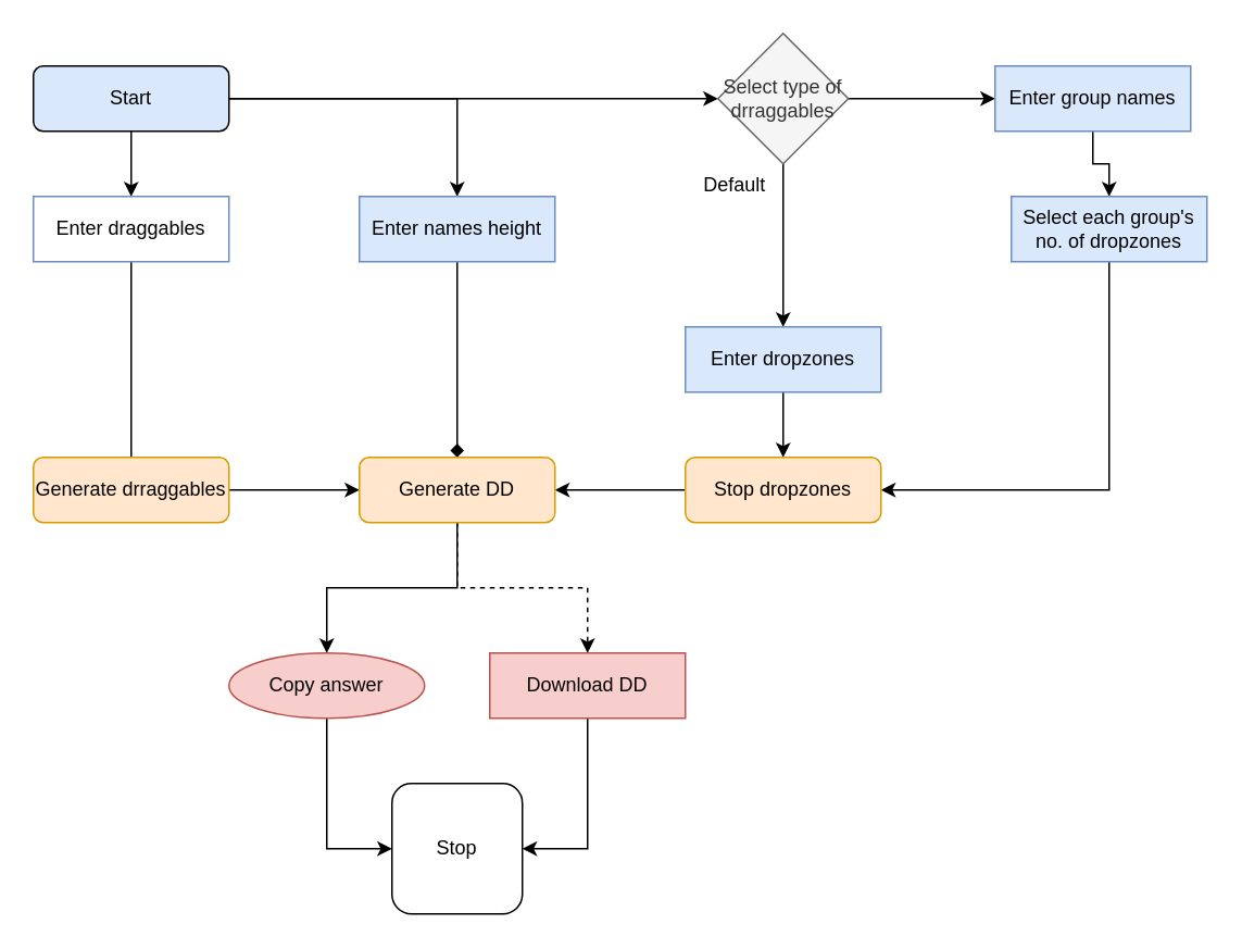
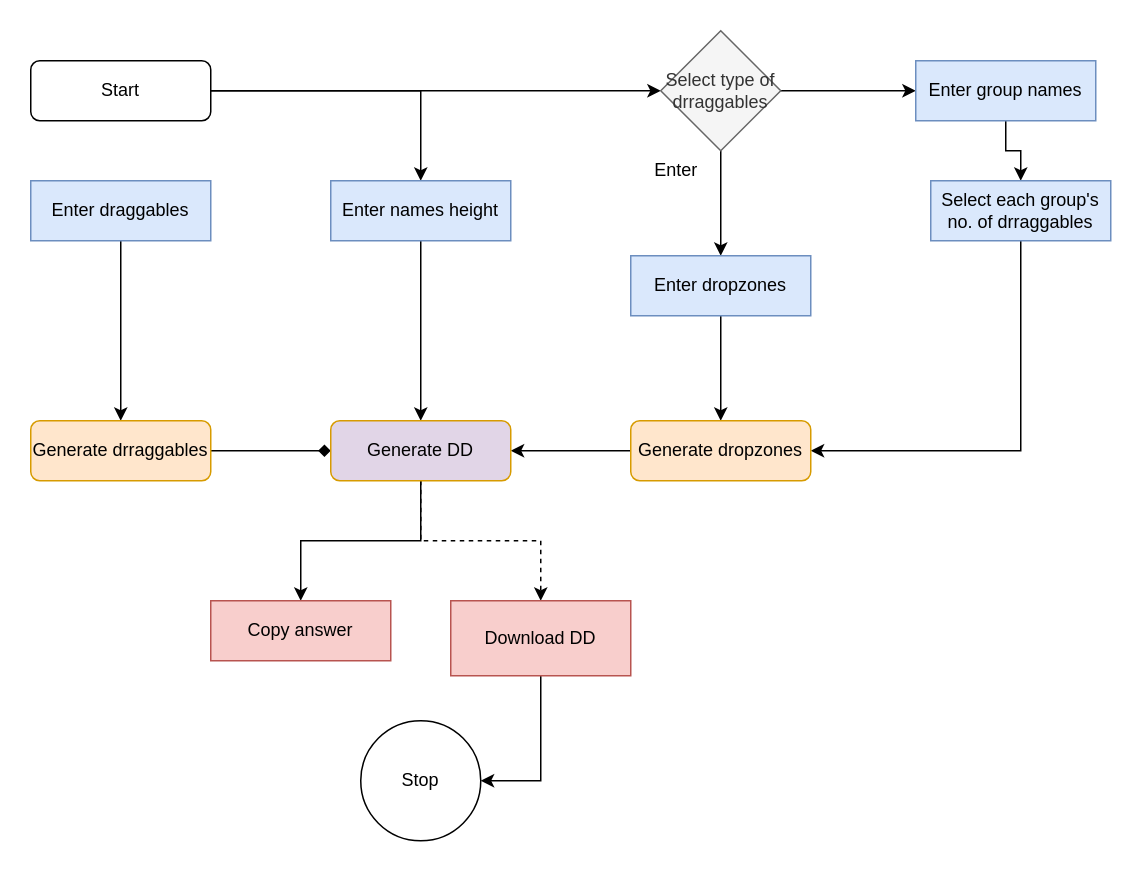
  <mxCell id="0" />
  <mxCell id="1" parent="0" />
  <mxCell id="2" style="edgeStyle=orthogonalEdgeStyle;rounded=0;orthogonalLoop=1;jettySize=auto;html=1;exitX=1;exitY=0.5;exitDx=0;exitDy=0;entryX=0;entryY=0.5;entryDx=0;entryDy=0;" edge="1" parent="1" source="5" target="10"><mxGeometry relative="1" as="geometry" /></mxCell>
- <mxCell id="3" style="edgeStyle=orthogonalEdgeStyle;rounded=0;orthogonalLoop=1;jettySize=auto;html=1;exitX=0.5;exitY=1;exitDx=0;exitDy=0;entryX=0.5;entryY=0;entryDx=0;entryDy=0;" edge="1" parent="1" source="5" target="7"><mxGeometry relative="1" as="geometry" /></mxCell>
  <mxCell id="4" style="edgeStyle=orthogonalEdgeStyle;rounded=0;orthogonalLoop=1;jettySize=auto;html=1;exitX=1;exitY=0.5;exitDx=0;exitDy=0;entryX=0.5;entryY=0;entryDx=0;entryDy=0;" edge="1" parent="1" source="5" target="23"><mxGeometry relative="1" as="geometry" /></mxCell>
- <mxCell id="5" value="Start" style="rounded=1;whiteSpace=wrap;html=1;fillColor=#dae8fc;" vertex="1" parent="1"><mxGeometry x="20" y="40" width="120" height="40" as="geometry" /></mxCell>
- <mxCell id="6" style="edgeStyle=orthogonalEdgeStyle;rounded=0;orthogonalLoop=1;jettySize=auto;html=1;exitX=0.5;exitY=1;exitDx=0;exitDy=0;endArrow=none;" edge="1" parent="1" source="7" target="19"><mxGeometry relative="1" as="geometry" /></mxCell>
- <mxCell id="7" value="Enter draggables" style="rounded=0;whiteSpace=wrap;html=1;fillColor=#ffffff;strokeColor=#6c8ebf;" vertex="1" parent="1"><mxGeometry x="20" y="120" width="120" height="40" as="geometry" /></mxCell>
+ <mxCell id="5" value="Start" style="rounded=1;whiteSpace=wrap;html=1;" vertex="1" parent="1"><mxGeometry x="20" y="40" width="120" height="40" as="geometry" /></mxCell>
+ <mxCell id="6" style="edgeStyle=orthogonalEdgeStyle;rounded=0;orthogonalLoop=1;jettySize=auto;html=1;exitX=0.5;exitY=1;exitDx=0;exitDy=0;" edge="1" parent="1" source="7" target="19"><mxGeometry relative="1" as="geometry" /></mxCell>
+ <mxCell id="7" value="Enter draggables" style="rounded=0;whiteSpace=wrap;html=1;fillColor=#dae8fc;strokeColor=#6c8ebf;" vertex="1" parent="1"><mxGeometry x="20" y="120" width="120" height="40" as="geometry" /></mxCell>
  <mxCell id="8" style="edgeStyle=orthogonalEdgeStyle;rounded=0;orthogonalLoop=1;jettySize=auto;html=1;exitX=0.5;exitY=1;exitDx=0;exitDy=0;" edge="1" parent="1" source="10" target="12"><mxGeometry relative="1" as="geometry" /></mxCell>
  <mxCell id="9" style="edgeStyle=orthogonalEdgeStyle;rounded=0;orthogonalLoop=1;jettySize=auto;html=1;exitX=1;exitY=0.5;exitDx=0;exitDy=0;entryX=0;entryY=0.5;entryDx=0;entryDy=0;" edge="1" parent="1" source="10" target="14"><mxGeometry relative="1" as="geometry" /></mxCell>
  <mxCell id="10" value="Select type of drraggables" style="rhombus;whiteSpace=wrap;html=1;fillColor=#f5f5f5;strokeColor=#666666;fontColor=#333333;" vertex="1" parent="1"><mxGeometry x="440" y="20" width="80" height="80" as="geometry" /></mxCell>
  <mxCell id="11" style="edgeStyle=orthogonalEdgeStyle;rounded=0;orthogonalLoop=1;jettySize=auto;html=1;exitX=0.5;exitY=1;exitDx=0;exitDy=0;entryX=0.5;entryY=0;entryDx=0;entryDy=0;" edge="1" parent="1" source="12" target="21"><mxGeometry relative="1" as="geometry" /></mxCell>
- <mxCell id="12" value="Enter dropzones" style="rounded=0;whiteSpace=wrap;html=1;fillColor=#dae8fc;strokeColor=#6c8ebf;" vertex="1" parent="1"><mxGeometry x="420" y="200" width="120" height="40" as="geometry" /></mxCell>
+ <mxCell id="12" value="Enter dropzones" style="rounded=0;whiteSpace=wrap;html=1;fillColor=#dae8fc;strokeColor=#6c8ebf;" vertex="1" parent="1"><mxGeometry x="420" y="170" width="120" height="40" as="geometry" /></mxCell>
  <mxCell id="13" style="edgeStyle=orthogonalEdgeStyle;rounded=0;orthogonalLoop=1;jettySize=auto;html=1;exitX=0.5;exitY=1;exitDx=0;exitDy=0;entryX=0.5;entryY=0;entryDx=0;entryDy=0;" edge="1" parent="1" source="14" target="17"><mxGeometry relative="1" as="geometry" /></mxCell>
  <mxCell id="14" value="Enter group names" style="rounded=0;whiteSpace=wrap;html=1;fillColor=#dae8fc;strokeColor=#6c8ebf;" vertex="1" parent="1"><mxGeometry x="610" y="40" width="120" height="40" as="geometry" /></mxCell>
- <mxCell id="15" value="&lt;div&gt;Default&lt;/div&gt;" style="text;html=1;align=center;verticalAlign=middle;resizable=0;points=[];autosize=1;strokeColor=none;fillColor=none;" vertex="1" parent="1"><mxGeometry x="420" y="98" width="60" height="30" as="geometry" /></mxCell>
+ <mxCell id="15" value="&lt;div&gt;Enter&lt;/div&gt;" style="text;html=1;align=center;verticalAlign=middle;resizable=0;points=[];autosize=1;strokeColor=none;fillColor=none;" vertex="1" parent="1"><mxGeometry x="420" y="98" width="60" height="30" as="geometry" /></mxCell>
  <mxCell id="16" style="edgeStyle=orthogonalEdgeStyle;rounded=0;orthogonalLoop=1;jettySize=auto;html=1;exitX=0.5;exitY=1;exitDx=0;exitDy=0;entryX=1;entryY=0.5;entryDx=0;entryDy=0;" edge="1" parent="1" source="17" target="21"><mxGeometry relative="1" as="geometry" /></mxCell>
- <mxCell id="17" value="Select each group's no. of dropzones" style="rounded=0;whiteSpace=wrap;html=1;fillColor=#dae8fc;strokeColor=#6c8ebf;" vertex="1" parent="1"><mxGeometry x="620" y="120" width="120" height="40" as="geometry" /></mxCell>
- <mxCell id="18" style="edgeStyle=orthogonalEdgeStyle;rounded=0;orthogonalLoop=1;jettySize=auto;html=1;exitX=1;exitY=0.5;exitDx=0;exitDy=0;entryX=0;entryY=0.5;entryDx=0;entryDy=0;" edge="1" parent="1" source="19" target="26"><mxGeometry relative="1" as="geometry" /></mxCell>
+ <mxCell id="17" value="Select each group's no. of drraggables" style="rounded=0;whiteSpace=wrap;html=1;fillColor=#dae8fc;strokeColor=#6c8ebf;" vertex="1" parent="1"><mxGeometry x="620" y="120" width="120" height="40" as="geometry" /></mxCell>
+ <mxCell id="18" style="edgeStyle=orthogonalEdgeStyle;rounded=0;orthogonalLoop=1;jettySize=auto;html=1;exitX=1;exitY=0.5;exitDx=0;exitDy=0;entryX=0;entryY=0.5;entryDx=0;entryDy=0;endArrow=diamond;" edge="1" parent="1" source="19" target="26"><mxGeometry relative="1" as="geometry" /></mxCell>
  <mxCell id="19" value="Generate drraggables" style="rounded=1;whiteSpace=wrap;html=1;fillColor=#ffe6cc;strokeColor=#d79b00;" vertex="1" parent="1"><mxGeometry x="20" y="280" width="120" height="40" as="geometry" /></mxCell>
  <mxCell id="20" style="edgeStyle=orthogonalEdgeStyle;rounded=0;orthogonalLoop=1;jettySize=auto;html=1;exitX=0;exitY=0.5;exitDx=0;exitDy=0;entryX=1;entryY=0.5;entryDx=0;entryDy=0;" edge="1" parent="1" source="21" target="26"><mxGeometry relative="1" as="geometry" /></mxCell>
- <mxCell id="21" value="Stop dropzones" style="rounded=1;whiteSpace=wrap;html=1;fillColor=#ffe6cc;strokeColor=#d79b00;" vertex="1" parent="1"><mxGeometry x="420" y="280" width="120" height="40" as="geometry" /></mxCell>
- <mxCell id="22" style="edgeStyle=orthogonalEdgeStyle;rounded=0;orthogonalLoop=1;jettySize=auto;html=1;exitX=0.5;exitY=1;exitDx=0;exitDy=0;entryX=0.5;entryY=0;entryDx=0;entryDy=0;endArrow=diamond;" edge="1" parent="1" source="23" target="26"><mxGeometry relative="1" as="geometry" /></mxCell>
+ <mxCell id="21" value="Generate dropzones" style="rounded=1;whiteSpace=wrap;html=1;fillColor=#ffe6cc;strokeColor=#d79b00;" vertex="1" parent="1"><mxGeometry x="420" y="280" width="120" height="40" as="geometry" /></mxCell>
+ <mxCell id="22" style="edgeStyle=orthogonalEdgeStyle;rounded=0;orthogonalLoop=1;jettySize=auto;html=1;exitX=0.5;exitY=1;exitDx=0;exitDy=0;entryX=0.5;entryY=0;entryDx=0;entryDy=0;" edge="1" parent="1" source="23" target="26"><mxGeometry relative="1" as="geometry" /></mxCell>
  <mxCell id="23" value="Enter names height" style="rounded=0;whiteSpace=wrap;html=1;fillColor=#dae8fc;strokeColor=#6c8ebf;" vertex="1" parent="1"><mxGeometry x="220" y="120" width="120" height="40" as="geometry" /></mxCell>
  <mxCell id="24" style="edgeStyle=orthogonalEdgeStyle;rounded=0;orthogonalLoop=1;jettySize=auto;html=1;exitX=0.5;exitY=1;exitDx=0;exitDy=0;entryX=0.5;entryY=0;entryDx=0;entryDy=0;" edge="1" parent="1" source="26" target="28"><mxGeometry relative="1" as="geometry" /></mxCell>
  <mxCell id="25" style="edgeStyle=orthogonalEdgeStyle;rounded=0;orthogonalLoop=1;jettySize=auto;html=1;exitX=0.5;exitY=1;exitDx=0;exitDy=0;entryX=0.5;entryY=0;entryDx=0;entryDy=0;dashed=1;" edge="1" parent="1" source="26" target="30"><mxGeometry relative="1" as="geometry" /></mxCell>
- <mxCell id="26" value="Generate DD" style="rounded=1;whiteSpace=wrap;html=1;fillColor=#ffe6cc;strokeColor=#d79b00;" vertex="1" parent="1"><mxGeometry x="220" y="280" width="120" height="40" as="geometry" /></mxCell>
- <mxCell id="27" style="edgeStyle=orthogonalEdgeStyle;rounded=0;orthogonalLoop=1;jettySize=auto;html=1;exitX=0.5;exitY=1;exitDx=0;exitDy=0;entryX=0;entryY=0.5;entryDx=0;entryDy=0;" edge="1" parent="1" source="28" target="31"><mxGeometry relative="1" as="geometry" /></mxCell>
- <mxCell id="28" value="Copy answer" style="ellipse;whiteSpace=wrap;html=1;fillColor=#f8cecc;strokeColor=#b85450;" vertex="1" parent="1"><mxGeometry x="140" y="400" width="120" height="40" as="geometry" /></mxCell>
+ <mxCell id="26" value="Generate DD" style="rounded=1;whiteSpace=wrap;html=1;fillColor=#e1d5e7;strokeColor=#d79b00;" vertex="1" parent="1"><mxGeometry x="220" y="280" width="120" height="40" as="geometry" /></mxCell>
+ <mxCell id="28" value="Copy answer" style="rounded=0;whiteSpace=wrap;html=1;fillColor=#f8cecc;strokeColor=#b85450;" vertex="1" parent="1"><mxGeometry x="140" y="400" width="120" height="40" as="geometry" /></mxCell>
  <mxCell id="29" style="edgeStyle=orthogonalEdgeStyle;rounded=0;orthogonalLoop=1;jettySize=auto;html=1;exitX=0.5;exitY=1;exitDx=0;exitDy=0;entryX=1;entryY=0.5;entryDx=0;entryDy=0;" edge="1" parent="1" source="30" target="31"><mxGeometry relative="1" as="geometry" /></mxCell>
- <mxCell id="30" value="Download DD" style="rounded=0;whiteSpace=wrap;html=1;fillColor=#f8cecc;strokeColor=#b85450;" vertex="1" parent="1"><mxGeometry x="300" y="400" width="120" height="40" as="geometry" /></mxCell>
- <mxCell id="31" value="Stop" style="whiteSpace=wrap;html=1;aspect=fixed;rounded=1;" vertex="1" parent="1"><mxGeometry x="240" y="480" width="80" height="80" as="geometry" /></mxCell>
+ <mxCell id="30" value="Download DD" style="rounded=0;whiteSpace=wrap;html=1;fillColor=#f8cecc;strokeColor=#b85450;" vertex="1" parent="1"><mxGeometry x="300" y="400" width="120" height="50" as="geometry" /></mxCell>
+ <mxCell id="31" value="Stop" style="ellipse;whiteSpace=wrap;html=1;aspect=fixed;" vertex="1" parent="1"><mxGeometry x="240" y="480" width="80" height="80" as="geometry" /></mxCell>
